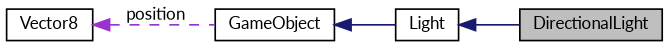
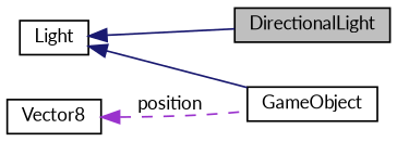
  digraph {
    fontname=Lato
    rankdir=LR
    node [color=black fillcolor=white fontname=Lato fontsize=10 shape=record style=filled]
    edge [color=midnightblue dir=back fontname=Lato fontsize=10 labelfontname=Helvetica labelfontsize=10 style=solid]
    n1 [fillcolor=grey75 fontcolor=black height=0.2 label=DirectionalLight width=0.4]
    n2 [height=0.2 label=Light width=0.4]
    n3 [height=0.2 label=GameObject width=0.4]
    n4 [height=0.2 label=Vector8 width=0.4]
    n2 -> n1
-   n3 -> n2
+   n2 -> n3
    n4 -> n3 [color=darkorchid3 label=" position" style=dashed]
  }
